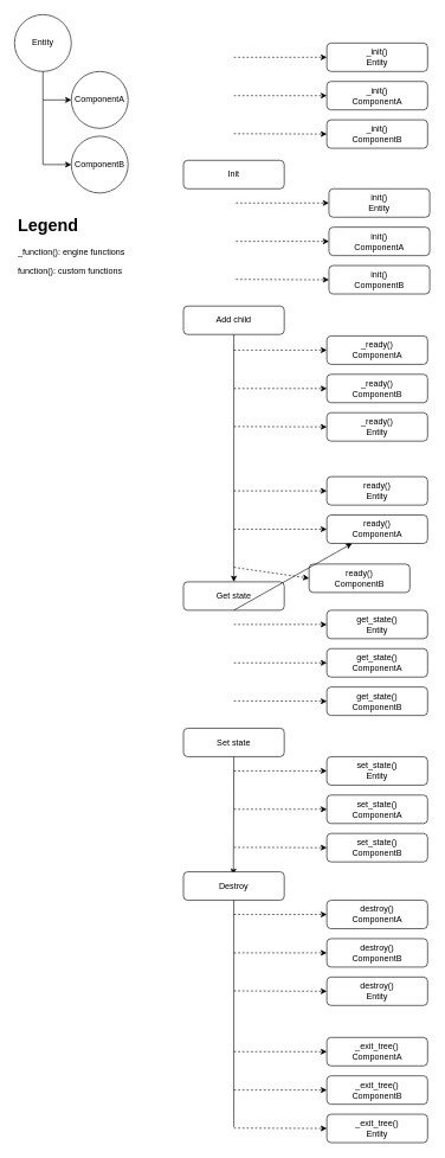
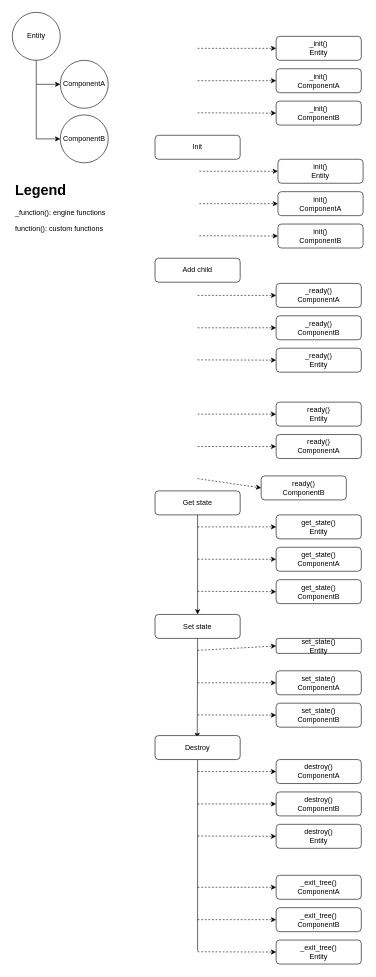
  <mxCell id="0" />
  <mxCell id="1" parent="0" />
  <mxCell id="2" value="ComponentA" style="ellipse;whiteSpace=wrap;html=1;aspect=fixed;" parent="1" vertex="1"><mxGeometry x="100" y="100" width="80" height="80" as="geometry" /></mxCell>
  <mxCell id="3" value="Entity" style="ellipse;whiteSpace=wrap;html=1;aspect=fixed;" parent="1" vertex="1"><mxGeometry width="80" height="80" as="geometry" x="20" y="20" /></mxCell>
  <mxCell id="4" value="ComponentB" style="ellipse;whiteSpace=wrap;html=1;aspect=fixed;" parent="1" vertex="1"><mxGeometry x="100" y="191" width="80" height="80" as="geometry" /></mxCell>
  <mxCell id="5" value="" style="endArrow=none;html=1;entryX=0.5;entryY=1;entryDx=0;entryDy=0;" parent="1" target="3" edge="1"><mxGeometry width="50" height="50" relative="1" as="geometry"><mxPoint x="60" y="231" as="sourcePoint" /><mxPoint x="479" y="188" as="targetPoint" /></mxGeometry></mxCell>
  <mxCell id="6" value="" style="endArrow=classic;html=1;entryX=0;entryY=0.5;entryDx=0;entryDy=0;" parent="1" target="4" edge="1"><mxGeometry width="50" height="50" relative="1" as="geometry"><mxPoint x="60" y="231" as="sourcePoint" /><mxPoint x="479" y="188" as="targetPoint" /></mxGeometry></mxCell>
  <mxCell id="7" value="" style="endArrow=classic;html=1;entryX=0;entryY=0.5;entryDx=0;entryDy=0;" parent="1" target="2" edge="1"><mxGeometry width="50" height="50" relative="1" as="geometry"><mxPoint x="60" y="140" as="sourcePoint" /><mxPoint x="98" y="140" as="targetPoint" /></mxGeometry></mxCell>
  <mxCell id="8" value="Init" style="rounded=1;whiteSpace=wrap;html=1;" parent="1" vertex="1"><mxGeometry x="258" y="225" width="142" height="40" as="geometry" /></mxCell>
  <mxCell id="9" value="Add child" style="rounded=1;whiteSpace=wrap;html=1;" parent="1" vertex="1"><mxGeometry x="258" y="430" width="142" height="40" as="geometry" /></mxCell>
- <mxCell id="10" value="" style="endArrow=classic;html=1;exitX=0.5;exitY=1;exitDx=0;exitDy=0;entryX=0.5;entryY=0;entryDx=0;entryDy=0;" parent="1" source="9" target="11" edge="1"><mxGeometry width="50" height="50" relative="1" as="geometry"><mxPoint x="329" y="470" as="sourcePoint" /><mxPoint x="329" y="616" as="targetPoint" /></mxGeometry></mxCell>
  <mxCell id="11" value="Get state" style="rounded=1;whiteSpace=wrap;html=1;" parent="1" vertex="1"><mxGeometry x="258" y="818" width="142" height="40" as="geometry" /></mxCell>
  <mxCell id="12" value="_init()&lt;br&gt;Entity" style="rounded=1;whiteSpace=wrap;html=1;" parent="1" vertex="1"><mxGeometry x="460" y="60" width="142" height="40" as="geometry" /></mxCell>
  <mxCell id="13" value="_init()&lt;br&gt;ComponentA" style="rounded=1;whiteSpace=wrap;html=1;" parent="1" vertex="1"><mxGeometry x="460" y="114" width="142" height="40" as="geometry" /></mxCell>
  <mxCell id="14" value="_init()&lt;br&gt;ComponentB" style="rounded=1;whiteSpace=wrap;html=1;" parent="1" vertex="1"><mxGeometry x="460" y="168" width="142" height="40" as="geometry" /></mxCell>
  <mxCell id="15" value="" style="endArrow=classic;html=1;entryX=0;entryY=0.5;entryDx=0;entryDy=0;dashed=1;" parent="1" target="12" edge="1"><mxGeometry width="50" height="50" relative="1" as="geometry"><mxPoint x="329" y="80" as="sourcePoint" /><mxPoint x="514" y="246" as="targetPoint" /></mxGeometry></mxCell>
  <mxCell id="16" value="" style="endArrow=classic;html=1;entryX=0;entryY=0.5;entryDx=0;entryDy=0;dashed=1;" parent="1" target="13" edge="1"><mxGeometry width="50" height="50" relative="1" as="geometry"><mxPoint x="329" y="134" as="sourcePoint" /><mxPoint x="460" y="130" as="targetPoint" /></mxGeometry></mxCell>
  <mxCell id="17" value="" style="endArrow=classic;html=1;entryX=0;entryY=0.5;entryDx=0;entryDy=0;dashed=1;" parent="1" target="14" edge="1"><mxGeometry width="50" height="50" relative="1" as="geometry"><mxPoint x="329" y="187.5" as="sourcePoint" /><mxPoint x="460" y="187.5" as="targetPoint" /></mxGeometry></mxCell>
  <mxCell id="18" value="init()&lt;br&gt;Entity" style="rounded=1;whiteSpace=wrap;html=1;" parent="1" vertex="1"><mxGeometry x="463" y="265" width="142" height="40" as="geometry" /></mxCell>
  <mxCell id="19" value="init()&lt;br&gt;ComponentA" style="rounded=1;whiteSpace=wrap;html=1;" parent="1" vertex="1"><mxGeometry x="463" y="319" width="142" height="40" as="geometry" /></mxCell>
  <mxCell id="20" value="init()&lt;br&gt;ComponentB" style="rounded=1;whiteSpace=wrap;html=1;" parent="1" vertex="1"><mxGeometry x="463" y="373" width="142" height="40" as="geometry" /></mxCell>
  <mxCell id="21" value="" style="endArrow=classic;html=1;entryX=0;entryY=0.5;entryDx=0;entryDy=0;dashed=1;" parent="1" target="18" edge="1"><mxGeometry width="50" height="50" relative="1" as="geometry"><mxPoint x="332" y="285" as="sourcePoint" /><mxPoint x="517" y="451" as="targetPoint" /></mxGeometry></mxCell>
  <mxCell id="22" value="" style="endArrow=classic;html=1;entryX=0;entryY=0.5;entryDx=0;entryDy=0;dashed=1;" parent="1" target="19" edge="1"><mxGeometry width="50" height="50" relative="1" as="geometry"><mxPoint x="332" y="339" as="sourcePoint" /><mxPoint x="463" y="335" as="targetPoint" /></mxGeometry></mxCell>
  <mxCell id="23" value="" style="endArrow=classic;html=1;entryX=0;entryY=0.5;entryDx=0;entryDy=0;dashed=1;" parent="1" target="20" edge="1"><mxGeometry width="50" height="50" relative="1" as="geometry"><mxPoint x="332" y="392.5" as="sourcePoint" /><mxPoint x="463" y="392.5" as="targetPoint" /></mxGeometry></mxCell>
  <mxCell id="24" value="_ready()&lt;br&gt;ComponentA" style="rounded=1;whiteSpace=wrap;html=1;" parent="1" vertex="1"><mxGeometry x="460" y="472" width="142" height="40" as="geometry" /></mxCell>
  <mxCell id="25" value="_ready()&lt;br&gt;ComponentB" style="rounded=1;whiteSpace=wrap;html=1;" parent="1" vertex="1"><mxGeometry x="460" y="526" width="142" height="40" as="geometry" /></mxCell>
  <mxCell id="26" value="_ready()&lt;br&gt;Entity" style="rounded=1;whiteSpace=wrap;html=1;" parent="1" vertex="1"><mxGeometry x="460" y="580" width="142" height="40" as="geometry" /></mxCell>
  <mxCell id="27" value="" style="endArrow=classic;html=1;entryX=0;entryY=0.5;entryDx=0;entryDy=0;dashed=1;" parent="1" target="24" edge="1"><mxGeometry width="50" height="50" relative="1" as="geometry"><mxPoint x="329" y="492" as="sourcePoint" /><mxPoint x="514" y="658" as="targetPoint" /></mxGeometry></mxCell>
  <mxCell id="28" value="" style="endArrow=classic;html=1;entryX=0;entryY=0.5;entryDx=0;entryDy=0;dashed=1;" parent="1" target="25" edge="1"><mxGeometry width="50" height="50" relative="1" as="geometry"><mxPoint x="329" y="546" as="sourcePoint" /><mxPoint x="460" y="542" as="targetPoint" /></mxGeometry></mxCell>
  <mxCell id="29" value="" style="endArrow=classic;html=1;entryX=0;entryY=0.5;entryDx=0;entryDy=0;dashed=1;" parent="1" target="26" edge="1"><mxGeometry width="50" height="50" relative="1" as="geometry"><mxPoint x="329" y="599.5" as="sourcePoint" /><mxPoint x="460" y="599.5" as="targetPoint" /></mxGeometry></mxCell>
  <mxCell id="30" value="ready()&lt;br&gt;Entity" style="rounded=1;whiteSpace=wrap;html=1;" parent="1" vertex="1"><mxGeometry x="460" y="670" width="142" height="40" as="geometry" /></mxCell>
  <mxCell id="31" value="ready()&lt;br&gt;ComponentA" style="rounded=1;whiteSpace=wrap;html=1;" parent="1" vertex="1"><mxGeometry x="460" y="724" width="142" height="40" as="geometry" /></mxCell>
  <mxCell id="32" value="ready()&lt;br&gt;ComponentB" style="rounded=1;whiteSpace=wrap;html=1;" parent="1" vertex="1"><mxGeometry x="435" y="793" width="142" height="40" as="geometry" /></mxCell>
  <mxCell id="33" value="" style="endArrow=classic;html=1;entryX=0;entryY=0.5;entryDx=0;entryDy=0;dashed=1;" parent="1" target="30" edge="1"><mxGeometry width="50" height="50" relative="1" as="geometry"><mxPoint x="329" y="690" as="sourcePoint" /><mxPoint x="514" y="856" as="targetPoint" /></mxGeometry></mxCell>
  <mxCell id="34" value="" style="endArrow=classic;html=1;entryX=0;entryY=0.5;entryDx=0;entryDy=0;dashed=1;" parent="1" target="31" edge="1"><mxGeometry width="50" height="50" relative="1" as="geometry"><mxPoint x="329" y="744" as="sourcePoint" /><mxPoint x="460" y="740" as="targetPoint" /></mxGeometry></mxCell>
  <mxCell id="35" value="" style="endArrow=classic;html=1;entryX=0;entryY=0.5;entryDx=0;entryDy=0;dashed=1;" parent="1" target="32" edge="1"><mxGeometry width="50" height="50" relative="1" as="geometry"><mxPoint x="329" y="797.5" as="sourcePoint" /><mxPoint x="460" y="797.5" as="targetPoint" /></mxGeometry></mxCell>
  <mxCell id="36" value="get_state()&lt;br&gt;Entity" style="rounded=1;whiteSpace=wrap;html=1;" parent="1" vertex="1"><mxGeometry x="460" y="858" width="142" height="40" as="geometry" /></mxCell>
  <mxCell id="37" value="get_state()&lt;br&gt;ComponentA" style="rounded=1;whiteSpace=wrap;html=1;" parent="1" vertex="1"><mxGeometry x="460" y="912" width="142" height="40" as="geometry" /></mxCell>
  <mxCell id="38" value="get_state()&lt;br&gt;ComponentB" style="rounded=1;whiteSpace=wrap;html=1;" parent="1" vertex="1"><mxGeometry x="460" y="966" width="142" height="40" as="geometry" /></mxCell>
  <mxCell id="39" value="" style="endArrow=classic;html=1;entryX=0;entryY=0.5;entryDx=0;entryDy=0;dashed=1;" parent="1" target="36" edge="1"><mxGeometry width="50" height="50" relative="1" as="geometry"><mxPoint x="329" y="878" as="sourcePoint" /><mxPoint x="514" y="1044" as="targetPoint" /></mxGeometry></mxCell>
  <mxCell id="40" value="" style="endArrow=classic;html=1;entryX=0;entryY=0.5;entryDx=0;entryDy=0;dashed=1;" parent="1" target="37" edge="1"><mxGeometry width="50" height="50" relative="1" as="geometry"><mxPoint x="329" y="932" as="sourcePoint" /><mxPoint x="460" y="928" as="targetPoint" /></mxGeometry></mxCell>
  <mxCell id="41" value="" style="endArrow=classic;html=1;entryX=0;entryY=0.5;entryDx=0;entryDy=0;dashed=1;" parent="1" target="38" edge="1"><mxGeometry width="50" height="50" relative="1" as="geometry"><mxPoint x="329" y="985.5" as="sourcePoint" /><mxPoint x="460" y="985.5" as="targetPoint" /></mxGeometry></mxCell>
- <mxCell id="42" value="" style="endArrow=classic;html=1;exitX=0.5;exitY=1;exitDx=0;exitDy=0;" parent="1" source="11" target="31" edge="1"><mxGeometry width="50" height="50" relative="1" as="geometry"><mxPoint x="328.41" y="858" as="sourcePoint" /><mxPoint x="328.41" y="1024" as="targetPoint" /></mxGeometry></mxCell>
+ <mxCell id="42" value="" style="endArrow=classic;html=1;exitX=0.5;exitY=1;exitDx=0;exitDy=0;entryX=0.5;entryY=0;entryDx=0;entryDy=0;" parent="1" source="11" target="43" edge="1"><mxGeometry width="50" height="50" relative="1" as="geometry"><mxPoint x="328.41" y="858" as="sourcePoint" /><mxPoint x="328.41" y="1024" as="targetPoint" /></mxGeometry></mxCell>
  <mxCell id="43" value="Set state" style="rounded=1;whiteSpace=wrap;html=1;" parent="1" vertex="1"><mxGeometry x="258" y="1024" width="142" height="40" as="geometry" /></mxCell>
- <mxCell id="44" value="set_state()&lt;br&gt;Entity" style="rounded=1;whiteSpace=wrap;html=1;" parent="1" vertex="1"><mxGeometry x="460" y="1064" width="142" height="40" as="geometry" /></mxCell>
+ <mxCell id="44" value="set_state()&lt;br&gt;Entity" style="rounded=1;whiteSpace=wrap;html=1;" parent="1" vertex="1"><mxGeometry x="460" y="1064" width="142" height="25" as="geometry" /></mxCell>
  <mxCell id="45" value="set_state()&lt;br&gt;ComponentA" style="rounded=1;whiteSpace=wrap;html=1;" parent="1" vertex="1"><mxGeometry x="460" y="1118" width="142" height="40" as="geometry" /></mxCell>
  <mxCell id="46" value="set_state()&lt;br&gt;ComponentB" style="rounded=1;whiteSpace=wrap;html=1;" parent="1" vertex="1"><mxGeometry x="460" y="1172" width="142" height="40" as="geometry" /></mxCell>
  <mxCell id="47" value="" style="endArrow=classic;html=1;entryX=0;entryY=0.5;entryDx=0;entryDy=0;dashed=1;" parent="1" target="44" edge="1"><mxGeometry width="50" height="50" relative="1" as="geometry"><mxPoint x="329" y="1084" as="sourcePoint" /><mxPoint x="514" y="1250" as="targetPoint" /></mxGeometry></mxCell>
  <mxCell id="48" value="" style="endArrow=classic;html=1;entryX=0;entryY=0.5;entryDx=0;entryDy=0;dashed=1;" parent="1" target="45" edge="1"><mxGeometry width="50" height="50" relative="1" as="geometry"><mxPoint x="329" y="1138" as="sourcePoint" /><mxPoint x="460" y="1134" as="targetPoint" /></mxGeometry></mxCell>
  <mxCell id="49" value="" style="endArrow=classic;html=1;entryX=0;entryY=0.5;entryDx=0;entryDy=0;dashed=1;" parent="1" target="46" edge="1"><mxGeometry width="50" height="50" relative="1" as="geometry"><mxPoint x="329" y="1191.5" as="sourcePoint" /><mxPoint x="460" y="1191.5" as="targetPoint" /></mxGeometry></mxCell>
  <mxCell id="50" value="" style="endArrow=classic;html=1;exitX=0.5;exitY=1;exitDx=0;exitDy=0;entryX=0.5;entryY=0;entryDx=0;entryDy=0;" parent="1" source="43" edge="1"><mxGeometry width="50" height="50" relative="1" as="geometry"><mxPoint x="328.41" y="1064" as="sourcePoint" /><mxPoint x="328.41" y="1230" as="targetPoint" /></mxGeometry></mxCell>
  <mxCell id="51" value="Destroy" style="rounded=1;whiteSpace=wrap;html=1;" parent="1" vertex="1"><mxGeometry x="258" y="1226" width="142" height="40" as="geometry" /></mxCell>
  <mxCell id="52" value="destroy()&lt;br&gt;ComponentA" style="rounded=1;whiteSpace=wrap;html=1;" parent="1" vertex="1"><mxGeometry x="460" y="1266" width="142" height="40" as="geometry" /></mxCell>
  <mxCell id="53" value="destroy()&lt;br&gt;ComponentB" style="rounded=1;whiteSpace=wrap;html=1;" parent="1" vertex="1"><mxGeometry x="460" y="1320" width="142" height="40" as="geometry" /></mxCell>
  <mxCell id="54" value="destroy()&lt;br&gt;Entity" style="rounded=1;whiteSpace=wrap;html=1;" parent="1" vertex="1"><mxGeometry x="460" y="1374" width="142" height="40" as="geometry" /></mxCell>
  <mxCell id="55" value="" style="endArrow=classic;html=1;entryX=0;entryY=0.5;entryDx=0;entryDy=0;dashed=1;" parent="1" target="52" edge="1"><mxGeometry width="50" height="50" relative="1" as="geometry"><mxPoint x="329" y="1286" as="sourcePoint" /><mxPoint x="514" y="1452" as="targetPoint" /></mxGeometry></mxCell>
  <mxCell id="56" value="" style="endArrow=classic;html=1;entryX=0;entryY=0.5;entryDx=0;entryDy=0;dashed=1;" parent="1" target="53" edge="1"><mxGeometry width="50" height="50" relative="1" as="geometry"><mxPoint x="329" y="1340" as="sourcePoint" /><mxPoint x="460" y="1336" as="targetPoint" /></mxGeometry></mxCell>
  <mxCell id="57" value="" style="endArrow=classic;html=1;entryX=0;entryY=0.5;entryDx=0;entryDy=0;dashed=1;" parent="1" target="54" edge="1"><mxGeometry width="50" height="50" relative="1" as="geometry"><mxPoint x="329" y="1393.5" as="sourcePoint" /><mxPoint x="460" y="1393.5" as="targetPoint" /></mxGeometry></mxCell>
  <mxCell id="58" value="" style="endArrow=none;html=1;exitX=0.5;exitY=1;exitDx=0;exitDy=0;endFill=0;" parent="1" source="51" edge="1"><mxGeometry width="50" height="50" relative="1" as="geometry"><mxPoint x="328.5" y="1266" as="sourcePoint" /><mxPoint x="329" y="1585" as="targetPoint" /></mxGeometry></mxCell>
  <mxCell id="59" value="_exit_tree()&lt;br&gt;ComponentA" style="rounded=1;whiteSpace=wrap;html=1;" parent="1" vertex="1"><mxGeometry x="460" y="1459" width="142" height="40" as="geometry" /></mxCell>
  <mxCell id="60" value="_exit_tree()&lt;br&gt;ComponentB" style="rounded=1;whiteSpace=wrap;html=1;" parent="1" vertex="1"><mxGeometry x="460" y="1513" width="142" height="40" as="geometry" /></mxCell>
  <mxCell id="61" value="_exit_tree()&lt;br&gt;Entity" style="rounded=1;whiteSpace=wrap;html=1;" parent="1" vertex="1"><mxGeometry x="460" y="1567" width="142" height="40" as="geometry" /></mxCell>
  <mxCell id="62" value="" style="endArrow=classic;html=1;entryX=0;entryY=0.5;entryDx=0;entryDy=0;dashed=1;" parent="1" target="59" edge="1"><mxGeometry width="50" height="50" relative="1" as="geometry"><mxPoint x="329" y="1479" as="sourcePoint" /><mxPoint x="514" y="1645" as="targetPoint" /></mxGeometry></mxCell>
  <mxCell id="63" value="" style="endArrow=classic;html=1;entryX=0;entryY=0.5;entryDx=0;entryDy=0;dashed=1;" parent="1" target="60" edge="1"><mxGeometry width="50" height="50" relative="1" as="geometry"><mxPoint x="329" y="1533" as="sourcePoint" /><mxPoint x="460" y="1529" as="targetPoint" /></mxGeometry></mxCell>
  <mxCell id="64" value="" style="endArrow=classic;html=1;entryX=0;entryY=0.5;entryDx=0;entryDy=0;dashed=1;" parent="1" target="61" edge="1"><mxGeometry width="50" height="50" relative="1" as="geometry"><mxPoint x="329" y="1586.5" as="sourcePoint" /><mxPoint x="460" y="1586.5" as="targetPoint" /></mxGeometry></mxCell>
  <mxCell id="65" value="&lt;h1&gt;Legend&lt;/h1&gt;&lt;p&gt;_function(): engine functions&lt;/p&gt;&lt;p&gt;function(): custom functions&lt;br&gt;&lt;/p&gt;" style="text;html=1;strokeColor=none;fillColor=none;spacing=5;spacingTop=-20;whiteSpace=wrap;overflow=hidden;rounded=0;" parent="1" vertex="1"><mxGeometry y="297" width="190" height="120" as="geometry" x="20" /></mxCell>
